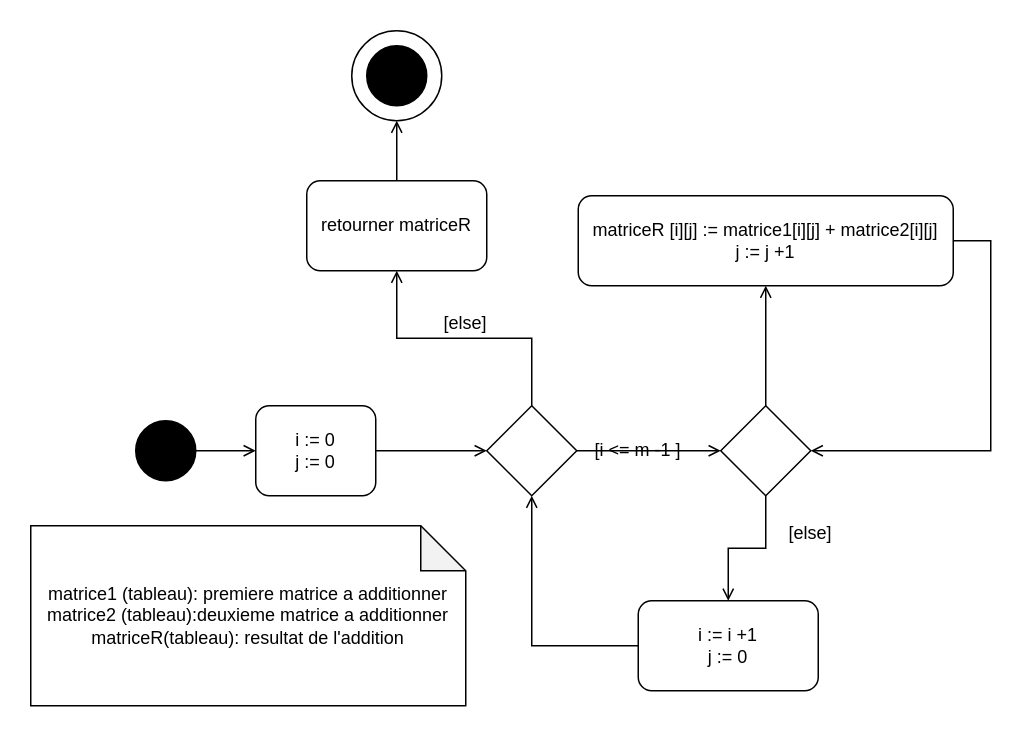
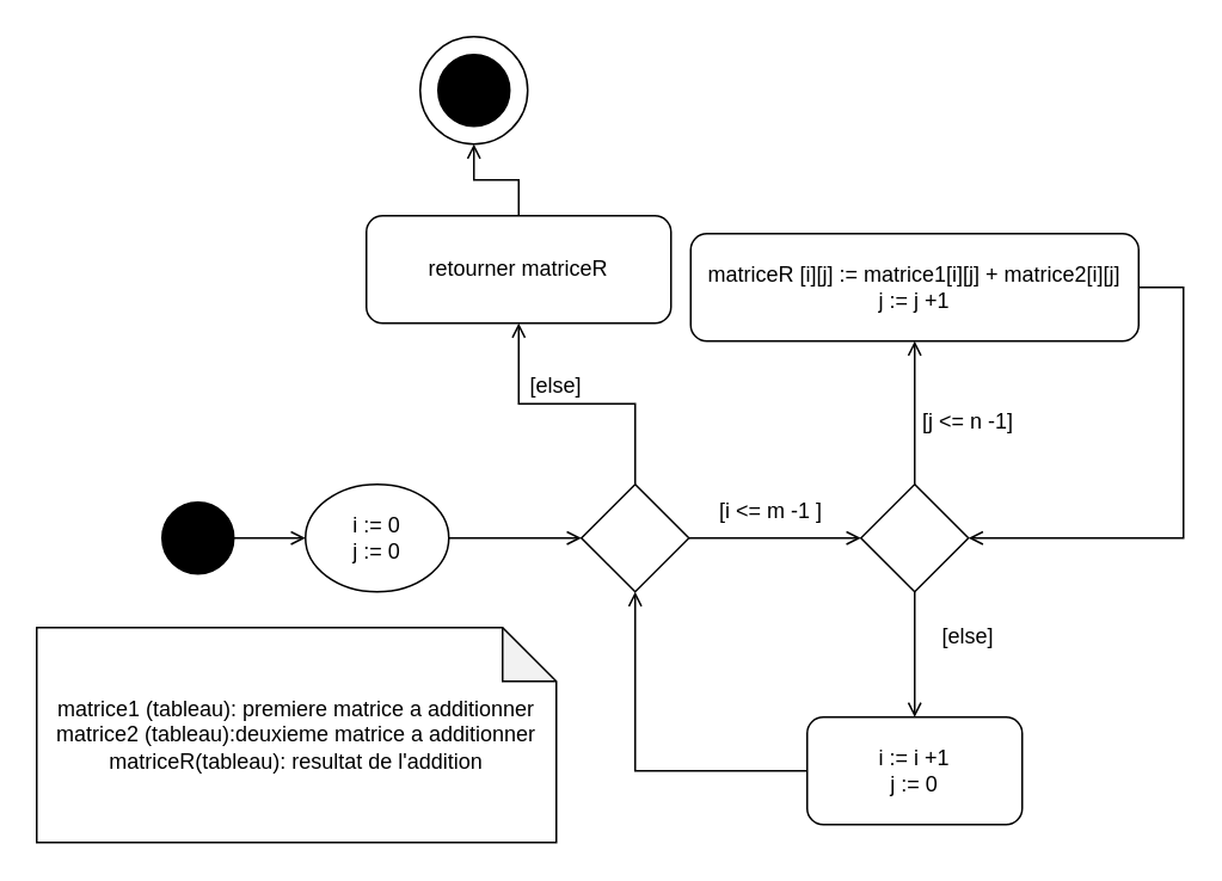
  <mxCell id="0" />
  <mxCell id="1" parent="0" />
  <mxCell id="2" value="" style="edgeStyle=orthogonalEdgeStyle;rounded=0;orthogonalLoop=1;jettySize=auto;html=1;endArrow=open;endFill=0;" parent="1" source="3" target="5" edge="1"><mxGeometry relative="1" as="geometry" /></mxCell>
  <mxCell id="3" value="" style="ellipse;whiteSpace=wrap;html=1;aspect=fixed;fillColor=#000000;" parent="1" vertex="1"><mxGeometry x="90" y="280" width="40" height="40" as="geometry" /></mxCell>
  <mxCell id="4" style="edgeStyle=orthogonalEdgeStyle;rounded=0;orthogonalLoop=1;jettySize=auto;html=1;endArrow=open;endFill=0;" parent="1" source="5" target="8" edge="1"><mxGeometry relative="1" as="geometry"><mxPoint x="330" y="300" as="targetPoint" /></mxGeometry></mxCell>
- <mxCell id="5" value="i := 0&lt;br&gt;j := 0" style="rounded=1;whiteSpace=wrap;html=1;fillColor=#FFFFFF;" parent="1" vertex="1"><mxGeometry x="170" y="270" width="80" height="60" as="geometry" /></mxCell>
+ <mxCell id="5" value="i := 0&lt;br&gt;j := 0" style="ellipse;whiteSpace=wrap;html=1;fillColor=#FFFFFF;" parent="1" vertex="1"><mxGeometry x="170" y="270" width="80" height="60" as="geometry" /></mxCell>
  <mxCell id="6" value="" style="edgeStyle=orthogonalEdgeStyle;rounded=0;orthogonalLoop=1;jettySize=auto;html=1;entryX=0;entryY=0.5;entryDx=0;entryDy=0;endArrow=open;endFill=0;" parent="1" source="8" target="13" edge="1"><mxGeometry relative="1" as="geometry"><mxPoint x="460" y="300" as="targetPoint" /></mxGeometry></mxCell>
  <mxCell id="7" style="edgeStyle=orthogonalEdgeStyle;rounded=0;orthogonalLoop=1;jettySize=auto;html=1;endArrow=open;endFill=0;" parent="1" source="8" target="21" edge="1"><mxGeometry relative="1" as="geometry"><mxPoint x="354" y="190" as="targetPoint" /></mxGeometry></mxCell>
  <mxCell id="8" value="" style="rhombus;whiteSpace=wrap;html=1;fillColor=#FFFFFF;" parent="1" vertex="1"><mxGeometry x="324" y="270" width="60" height="60" as="geometry" /></mxCell>
  <mxCell id="9" value="matrice1 (tableau): premiere matrice a additionner&lt;br&gt;matrice2 (tableau):deuxieme matrice a additionner&lt;br&gt;matriceR(tableau): resultat de l'addition" style="shape=note;whiteSpace=wrap;html=1;backgroundOutline=1;darkOpacity=0.05;fillColor=#FFFFFF;" parent="1" vertex="1"><mxGeometry x="20" y="350" width="290" height="120" as="geometry" /></mxCell>
- <mxCell id="10" value="[i &amp;lt;= m -1 ]" style="text;html=1;strokeColor=none;fillColor=none;align=center;verticalAlign=middle;whiteSpace=wrap;rounded=0;" parent="1" vertex="1"><mxGeometry x="395" y="285" width="60" height="30" as="geometry" /></mxCell>
+ <mxCell id="10" value="[i &amp;lt;= m -1 ]" style="text;html=1;strokeColor=none;fillColor=none;align=center;verticalAlign=middle;whiteSpace=wrap;rounded=0;" parent="1" vertex="1"><mxGeometry x="400" y="270" width="60" height="30" as="geometry" /></mxCell>
  <mxCell id="11" style="edgeStyle=orthogonalEdgeStyle;rounded=0;orthogonalLoop=1;jettySize=auto;html=1;endArrow=open;endFill=0;" parent="1" source="13" target="18" edge="1"><mxGeometry relative="1" as="geometry"><mxPoint x="510" y="430" as="targetPoint" /></mxGeometry></mxCell>
  <mxCell id="12" style="edgeStyle=orthogonalEdgeStyle;rounded=0;orthogonalLoop=1;jettySize=auto;html=1;endArrow=open;endFill=0;" edge="1" parent="1" source="13" target="15"><mxGeometry relative="1" as="geometry" /></mxCell>
  <mxCell id="13" value="" style="rhombus;whiteSpace=wrap;html=1;" parent="1" vertex="1"><mxGeometry x="480" y="270" width="60" height="60" as="geometry" /></mxCell>
  <mxCell id="14" style="edgeStyle=orthogonalEdgeStyle;rounded=0;orthogonalLoop=1;jettySize=auto;html=1;endArrow=open;endFill=0;" edge="1" parent="1" source="15" target="13"><mxGeometry relative="1" as="geometry"><mxPoint x="730" y="320" as="targetPoint" /><Array as="points"><mxPoint x="660" y="160" /><mxPoint x="660" y="300" /></Array></mxGeometry></mxCell>
  <mxCell id="15" value="matriceR [i][j] := matrice1[i][j] + matrice2[i][j]&lt;br&gt;j := j +1" style="rounded=1;whiteSpace=wrap;html=1;" parent="1" vertex="1"><mxGeometry x="385" y="130" width="250" height="60" as="geometry" /></mxCell>
+ <mxCell id="16" value="[j &amp;lt;= n -1]" style="text;html=1;strokeColor=none;fillColor=none;align=center;verticalAlign=middle;whiteSpace=wrap;rounded=0;" parent="1" vertex="1"><mxGeometry x="510" y="220" width="60" height="30" as="geometry" /></mxCell>
  <mxCell id="17" style="edgeStyle=orthogonalEdgeStyle;rounded=0;orthogonalLoop=1;jettySize=auto;html=1;entryX=0.5;entryY=1;entryDx=0;entryDy=0;endArrow=open;endFill=0;" parent="1" source="18" target="8" edge="1"><mxGeometry relative="1" as="geometry"><mxPoint x="350" y="430" as="targetPoint" /></mxGeometry></mxCell>
- <mxCell id="18" value="i := i +1&lt;br&gt;j := 0" style="rounded=1;whiteSpace=wrap;html=1;" parent="1" vertex="1"><mxGeometry x="425" y="400" width="120" height="60" as="geometry" /></mxCell>
+ <mxCell id="18" value="i := i +1&lt;br&gt;j := 0" style="rounded=1;whiteSpace=wrap;html=1;" parent="1" vertex="1"><mxGeometry x="450" y="400" width="120" height="60" as="geometry" /></mxCell>
  <mxCell id="19" value="[else]" style="text;html=1;strokeColor=none;fillColor=none;align=center;verticalAlign=middle;whiteSpace=wrap;rounded=0;" parent="1" vertex="1"><mxGeometry x="510" y="340" width="60" height="30" as="geometry" /></mxCell>
  <mxCell id="20" style="edgeStyle=orthogonalEdgeStyle;rounded=0;orthogonalLoop=1;jettySize=auto;html=1;endArrow=open;endFill=0;" parent="1" source="21" target="22" edge="1"><mxGeometry relative="1" as="geometry"><mxPoint x="354" y="80" as="targetPoint" /></mxGeometry></mxCell>
- <mxCell id="21" value="retourner matriceR" style="rounded=1;whiteSpace=wrap;html=1;" parent="1" vertex="1"><mxGeometry x="204" y="120" width="120" height="60" as="geometry" /></mxCell>
+ <mxCell id="21" value="retourner matriceR" style="rounded=1;whiteSpace=wrap;html=1;" parent="1" vertex="1"><mxGeometry x="204" y="120" width="170" height="60" as="geometry" /></mxCell>
  <mxCell id="22" value="" style="ellipse;whiteSpace=wrap;html=1;aspect=fixed;" parent="1" vertex="1"><mxGeometry x="234" y="20" width="60" height="60" as="geometry" /></mxCell>
  <mxCell id="23" value="" style="ellipse;whiteSpace=wrap;html=1;aspect=fixed;fillColor=#000000;" parent="1" vertex="1"><mxGeometry x="244" y="30" width="40" height="40" as="geometry" /></mxCell>
  <mxCell id="24" value="[else]" style="text;html=1;strokeColor=none;fillColor=none;align=center;verticalAlign=middle;whiteSpace=wrap;rounded=0;" parent="1" vertex="1"><mxGeometry x="280" y="200" width="60" height="30" as="geometry" /></mxCell>
